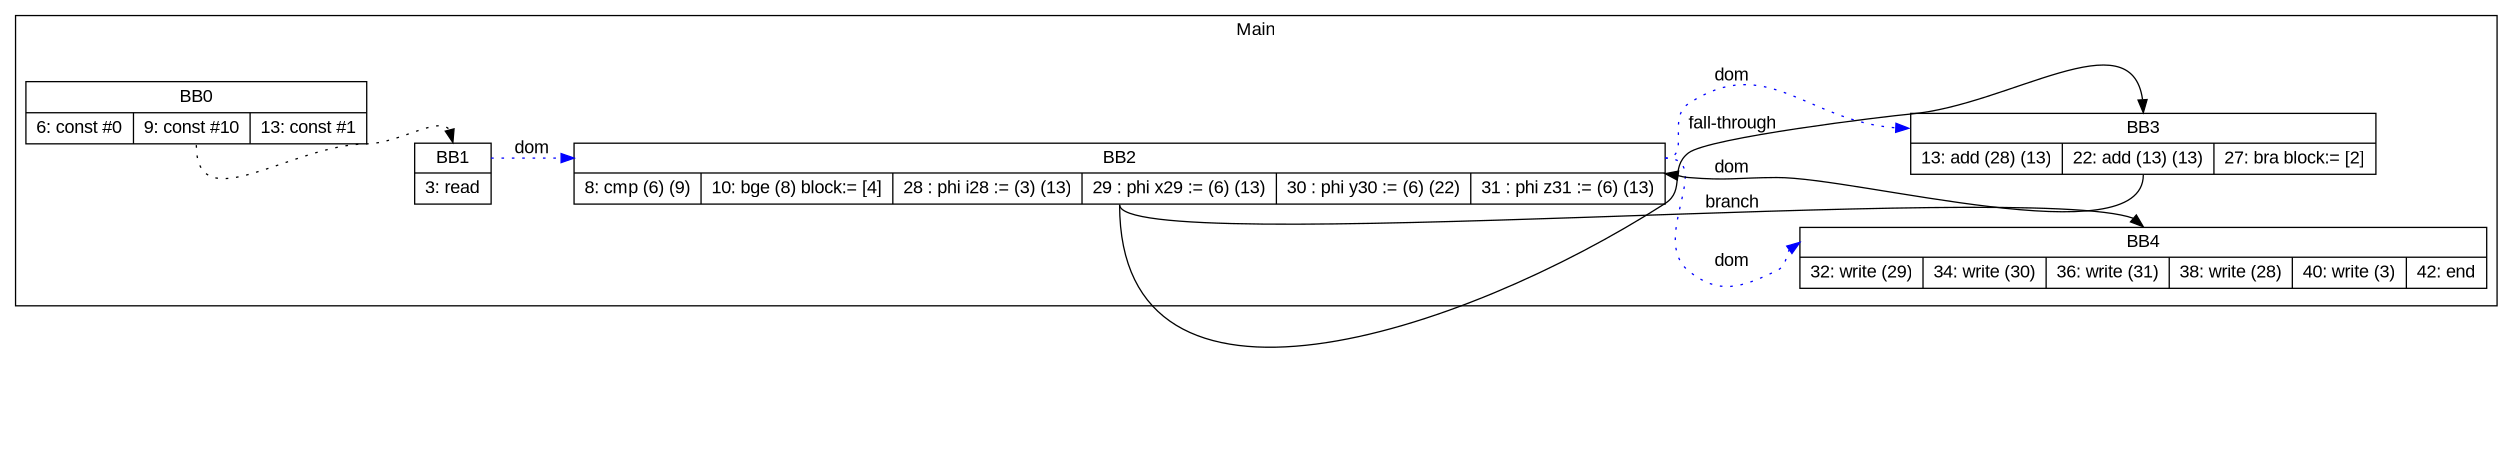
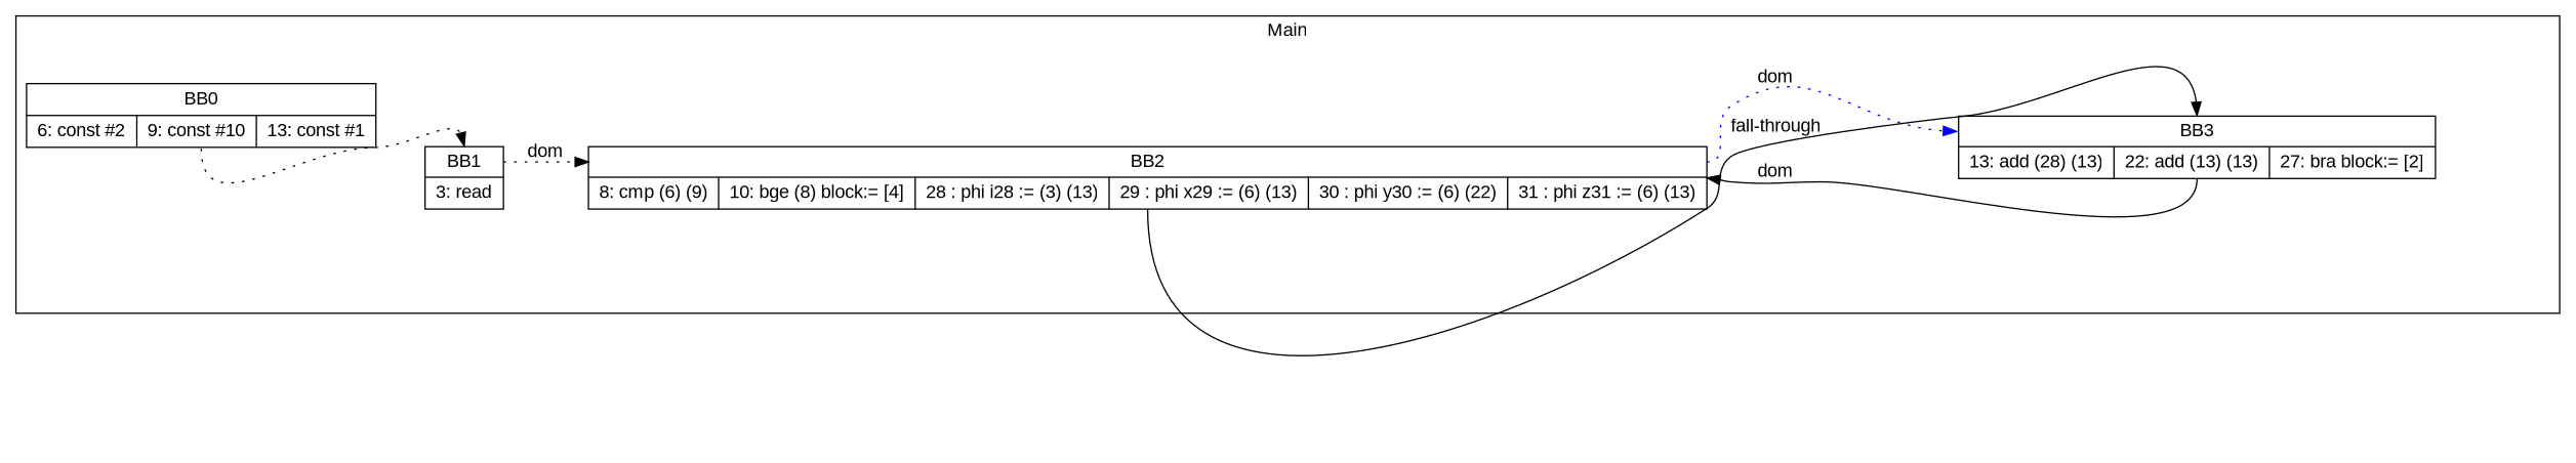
  digraph {
    fontname="Liberation Sans"
    rankdir=LR
    node [fontname="Liberation Sans" shape=record]
    edge [fontname="Liberation Sans" headport=n style=dotted tailport=s]
-   n1 [label="<b>BB0|{6: const #0|9: const #10|13: const #1}"]
+   n1 [label="<b>BB0|{6: const #2|9: const #10|13: const #1}"]
    n2 [label="<b>BB1|{3: read}"]
    n3 [label="<b>BB2|{8: cmp (6) (9)|10: bge (8) block:= [4]|28 : phi i28 := (3) (13)|29 : phi x29 := (6) (13)|30 : phi y30 := (6) (22)|31 : phi z31 := (6) (13)}"]
    n4 [label="<b>BB3|{13: add (28) (13)|22: add (13) (13)|27: bra block:= [2]}"]
-   n5 [label="<b>BB4|{32: write (29)|34: write (30)|36: write (31)|38: write (28)|40: write (3)|42: end}"]
    subgraph cluster_1 {
      label=Main
      n1
      n2
      n3
      n4
-     n5
    }
    n1 -> n2
-   n2 -> n3 [color=blue headport=b label=dom tailport=b]
+   n2 -> n3 [color=black headport=b label=dom tailport=b]
    n3 -> n4 [color=blue headport=b label=dom tailport=b]
    n3 -> n4 [label="fall-through" style=""]
-   n3 -> n5 [color=blue headport=b label=dom tailport=b]
-   n3 -> n5 [label=branch style=""]
    n4 -> n3 [headport=e label=dom style=""]
  }
